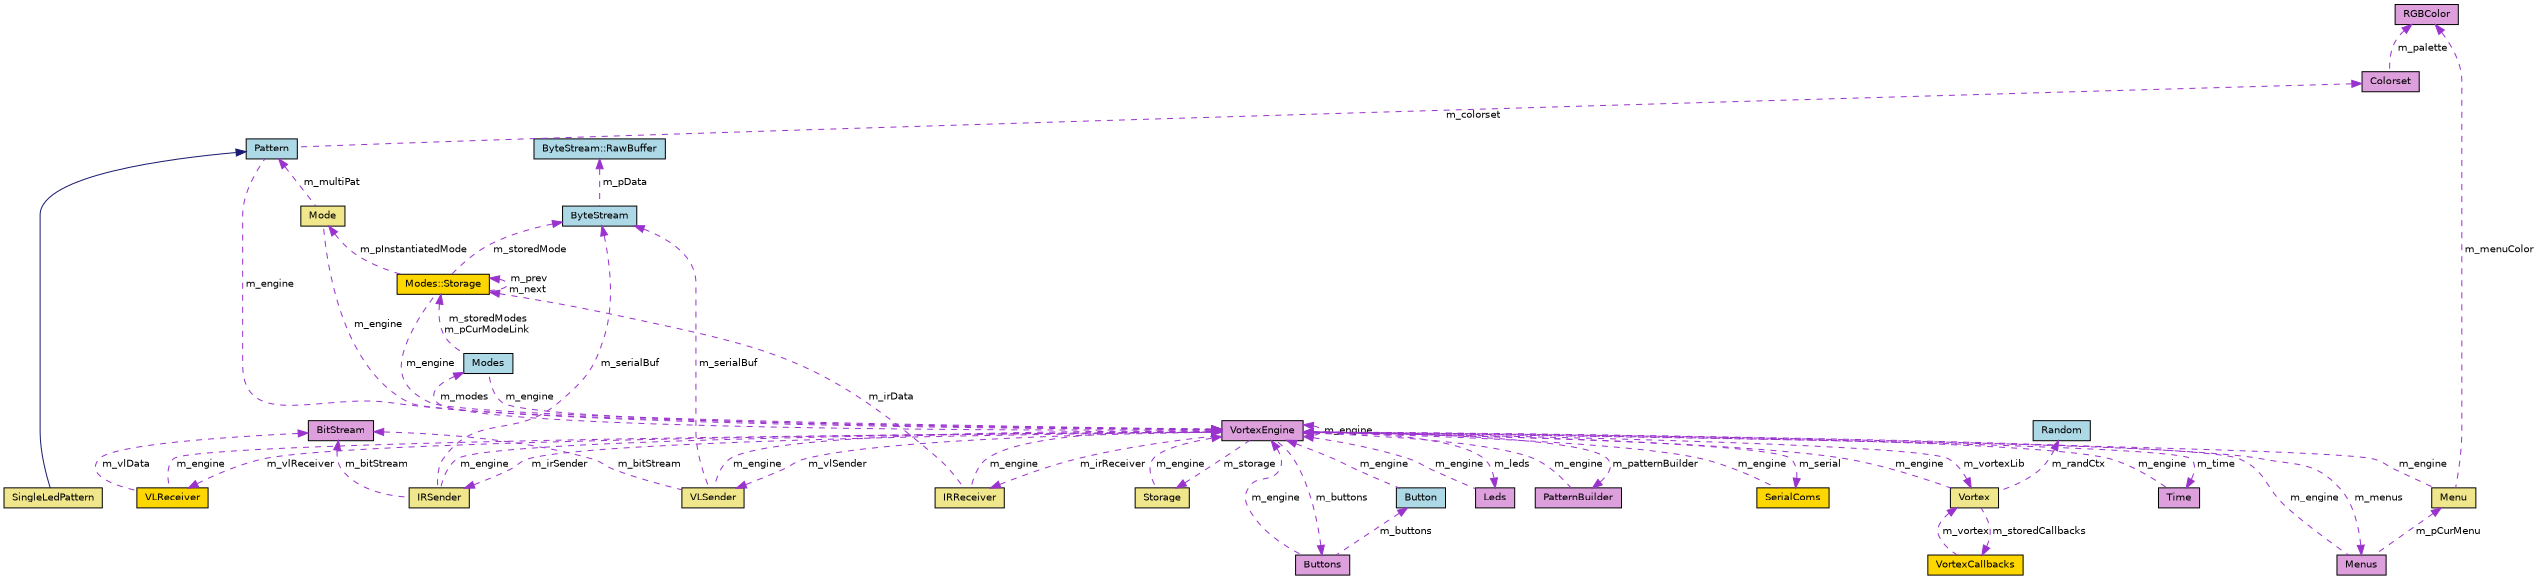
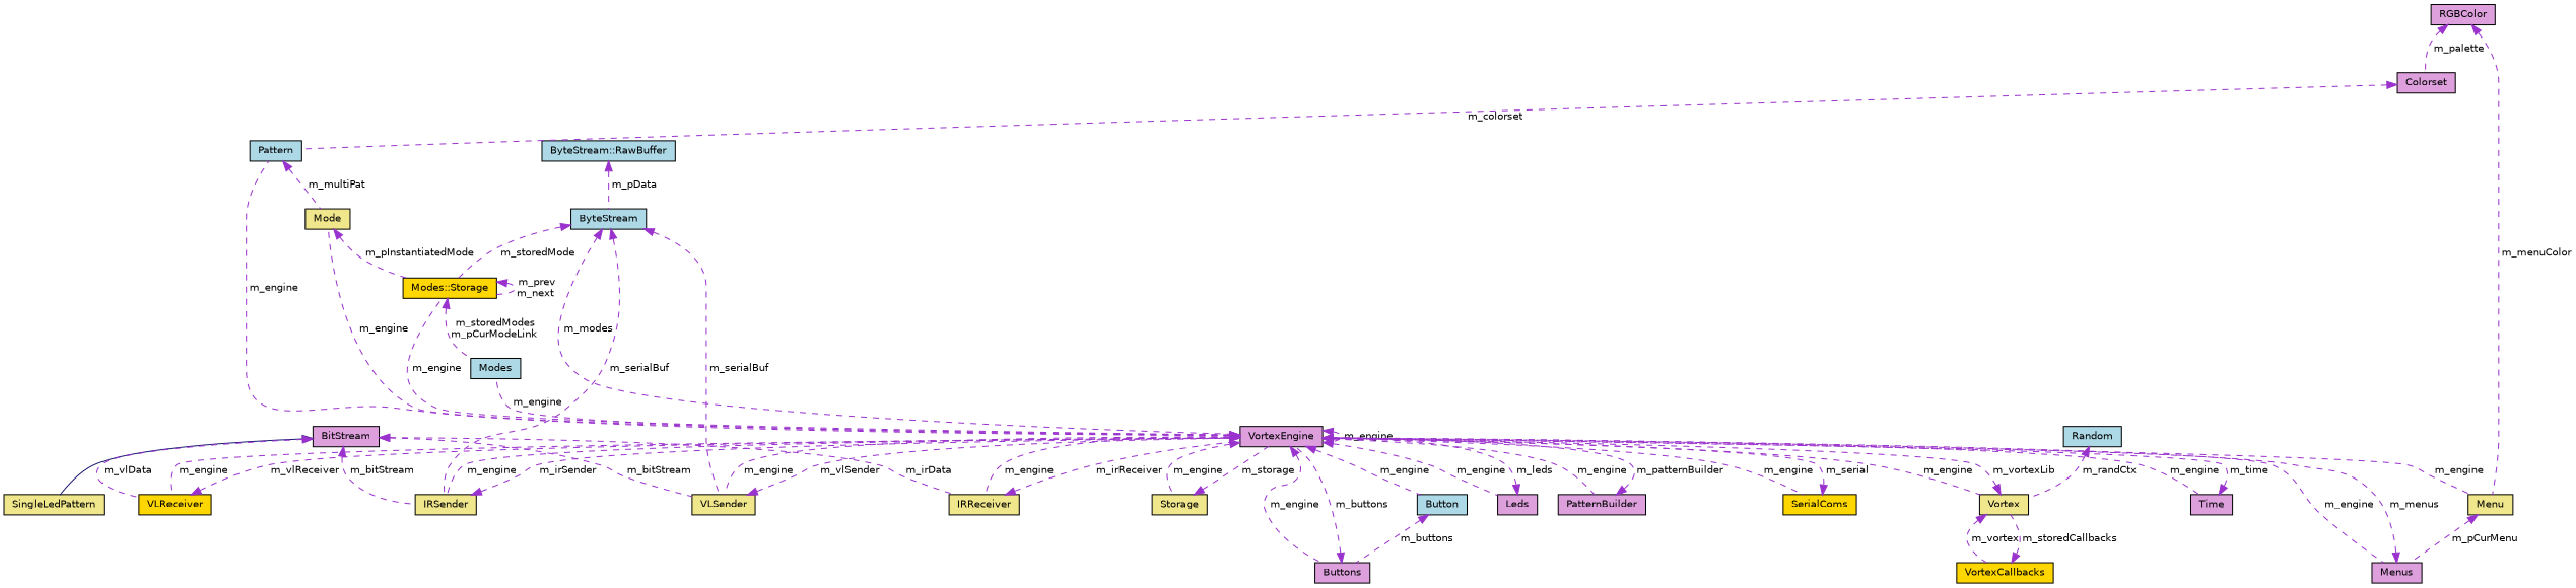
  digraph {
    rankdir=TB
    node [color=black fillcolor=plum fontname=Helvetica fontsize=10 shape=record style=filled]
    edge [color=darkorchid3 dir=back fontname=Helvetica fontsize=10 labelfontname=Helvetica labelfontsize=10 style=dashed]
    n1 [fillcolor=khaki fontcolor=black height=0.2 label=SingleLedPattern width=0.4]
    n2 [fillcolor=lightblue height=0.2 label=Pattern width=0.4]
    n3 [fillcolor=khaki height=0.2 label=Mode width=0.4]
    n4 [fillcolor=gold height=0.2 label="Modes::Storage" width=0.4]
    n5 [height=0.2 label=VortexEngine width=0.4]
    n6 [fillcolor=gold height=0.2 label=VLReceiver width=0.4]
    n7 [fillcolor=khaki height=0.2 label=Storage width=0.4]
    n8 [fillcolor=khaki height=0.2 label=IRSender width=0.4]
    n9 [height=0.2 label=Buttons width=0.4]
    n10 [fillcolor=lightblue height=0.2 label=Button width=0.4]
    n11 [height=0.2 label=Leds width=0.4]
    n12 [height=0.2 label=PatternBuilder width=0.4]
    n13 [fillcolor=khaki height=0.2 label=VLSender width=0.4]
    n14 [fillcolor=lightblue height=0.2 label=Modes width=0.4]
    n15 [fillcolor=gold height=0.2 label=SerialComs width=0.4]
    n16 [fillcolor=khaki height=0.2 label=Vortex width=0.4]
    n17 [fillcolor=khaki height=0.2 label=IRReceiver width=0.4]
    n18 [height=0.2 label=Time width=0.4]
    n19 [height=0.2 label=Menus width=0.4]
    n20 [fillcolor=khaki height=0.2 label=Menu width=0.4]
    n21 [fillcolor=gold height=0.2 label=VortexCallbacks width=0.4]
    n22 [height=0.2 label=BitStream width=0.4]
    n23 [fillcolor=lightblue height=0.2 label=ByteStream width=0.4]
    n24 [fillcolor=lightblue height=0.2 label="ByteStream::RawBuffer" width=0.4]
    n25 [fillcolor=lightblue height=0.2 label=Random width=0.4]
    n26 [height=0.2 label=RGBColor width=0.4]
    n27 [height=0.2 label=Colorset width=0.4]
-   n2 -> n1 [color=midnightblue style=solid]
+   n22 -> n1 [color=midnightblue style=solid]
    n2 -> n3 [label=" m_multiPat"]
    n3 -> n4 [label=" m_pInstantiatedMode"]
    n4 -> n4 [label=" m_prev\nm_next"]
    n4 -> n14 [label=" m_storedModes\nm_pCurModeLink"]
    n5 -> n2 [label=" m_engine"]
    n5 -> n3 [label=" m_engine"]
    n5 -> n4 [label=" m_engine"]
    n5 -> n5 [label=" m_engine"]
    n5 -> n6 [label=" m_engine"]
    n5 -> n7 [label=" m_engine"]
    n5 -> n8 [label=" m_engine"]
    n5 -> n9 [label=" m_engine"]
    n5 -> n10 [label=" m_engine"]
    n5 -> n11 [label=" m_engine"]
    n5 -> n12 [label=" m_engine"]
    n5 -> n13 [label=" m_engine"]
    n5 -> n14 [label=" m_engine"]
    n5 -> n15 [label=" m_engine"]
    n5 -> n16 [label=" m_engine"]
    n5 -> n17 [label=" m_engine"]
    n5 -> n18 [label=" m_engine"]
    n5 -> n19 [label=" m_engine"]
    n5 -> n20 [label=" m_engine"]
    n6 -> n5 [label=" m_vlReceiver"]
    n7 -> n5 [label=" m_storage"]
    n8 -> n5 [label=" m_irSender"]
    n9 -> n5 [label=" m_buttons"]
    n10 -> n9 [label=" m_buttons"]
    n11 -> n5 [label=" m_leds"]
    n12 -> n5 [label=" m_patternBuilder"]
    n13 -> n5 [label=" m_vlSender"]
-   n14 -> n5 [label=" m_modes"]
+   n23 -> n5 [label=" m_modes"]
    n15 -> n5 [label=" m_serial"]
    n16 -> n5 [label=" m_vortexLib"]
    n16 -> n21 [label=" m_vortex"]
    n17 -> n5 [label=" m_irReceiver"]
    n18 -> n5 [label=" m_time"]
    n19 -> n5 [label=" m_menus"]
    n20 -> n19 [label=" m_pCurMenu"]
    n21 -> n16 [label=" m_storedCallbacks"]
    n22 -> n6 [label=" m_vlData"]
    n22 -> n8 [label=" m_bitStream"]
    n22 -> n13 [label=" m_bitStream"]
-   n4 -> n17 [label=" m_irData"]
+   n22 -> n17 [label=" m_irData"]
    n23 -> n4 [label=" m_storedMode"]
    n23 -> n8 [label=" m_serialBuf"]
    n23 -> n13 [label=" m_serialBuf"]
    n24 -> n23 [label=" m_pData"]
    n25 -> n16 [label=" m_randCtx"]
    n26 -> n20 [label=" m_menuColor"]
    n26 -> n27 [label=" m_palette"]
    n27 -> n2 [label=" m_colorset"]
  }
